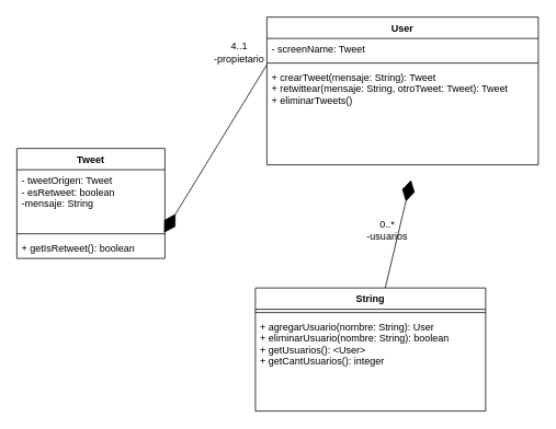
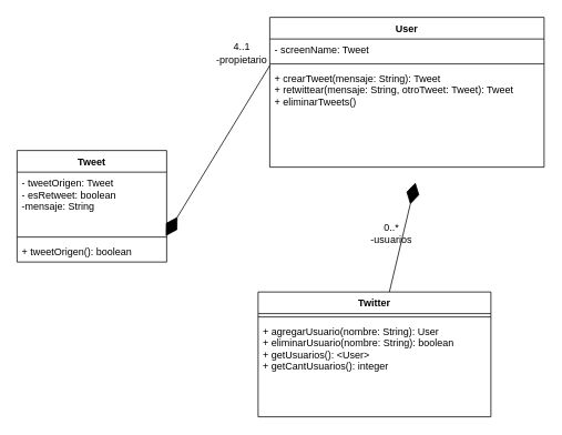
  <mxCell id="0" />
  <mxCell id="1" parent="0" />
  <mxCell id="2" value="User&#10;" style="swimlane;fontStyle=1;align=center;verticalAlign=top;childLayout=stackLayout;horizontal=1;startSize=26;horizontalStack=0;resizeParent=1;resizeParentMax=0;resizeLast=0;collapsible=1;marginBottom=0;" vertex="1" parent="1"><mxGeometry x="324" y="20" width="330" height="180" as="geometry" /></mxCell>
  <mxCell id="3" value="- screenName: Tweet" style="text;strokeColor=none;fillColor=none;align=left;verticalAlign=top;spacingLeft=4;spacingRight=4;overflow=hidden;rotatable=0;points=[[0,0.5],[1,0.5]];portConstraint=eastwest;" vertex="1" parent="2"><mxGeometry y="26" width="330" height="26" as="geometry" /></mxCell>
  <mxCell id="4" value="" style="line;strokeWidth=1;fillColor=none;align=left;verticalAlign=middle;spacingTop=-1;spacingLeft=3;spacingRight=3;rotatable=0;labelPosition=right;points=[];portConstraint=eastwest;" vertex="1" parent="2"><mxGeometry y="52" width="330" height="8" as="geometry" /></mxCell>
  <mxCell id="5" value="+ crearTweet(mensaje: String): Tweet&#10;+ retwittear(mensaje: String, otroTweet: Tweet): Tweet&#10;+ eliminarTweets()&#10;" style="text;strokeColor=none;fillColor=none;align=left;verticalAlign=top;spacingLeft=4;spacingRight=4;overflow=hidden;rotatable=0;points=[[0,0.5],[1,0.5]];portConstraint=eastwest;" vertex="1" parent="2"><mxGeometry y="60" width="330" height="120" as="geometry" /></mxCell>
  <mxCell id="6" value="Tweet" style="swimlane;fontStyle=1;align=center;verticalAlign=top;childLayout=stackLayout;horizontal=1;startSize=26;horizontalStack=0;resizeParent=1;resizeParentMax=0;resizeLast=0;collapsible=1;marginBottom=0;" vertex="1" parent="1"><mxGeometry x="20" y="180" width="180" height="134" as="geometry" /></mxCell>
  <mxCell id="7" value="- tweetOrigen: Tweet&#10;- esRetweet: boolean&#10;-mensaje: String&#10;" style="text;strokeColor=none;fillColor=none;align=left;verticalAlign=top;spacingLeft=4;spacingRight=4;overflow=hidden;rotatable=0;points=[[0,0.5],[1,0.5]];portConstraint=eastwest;" vertex="1" parent="6"><mxGeometry y="26" width="180" height="74" as="geometry" /></mxCell>
  <mxCell id="8" value="" style="line;strokeWidth=1;fillColor=none;align=left;verticalAlign=middle;spacingTop=-1;spacingLeft=3;spacingRight=3;rotatable=0;labelPosition=right;points=[];portConstraint=eastwest;" vertex="1" parent="6"><mxGeometry y="100" width="180" height="8" as="geometry" /></mxCell>
- <mxCell id="9" value="+ getIsRetweet(): boolean" style="text;strokeColor=none;fillColor=none;align=left;verticalAlign=top;spacingLeft=4;spacingRight=4;overflow=hidden;rotatable=0;points=[[0,0.5],[1,0.5]];portConstraint=eastwest;" vertex="1" parent="6"><mxGeometry y="108" width="180" height="26" as="geometry" /></mxCell>
+ <mxCell id="9" value="+ tweetOrigen(): boolean" style="text;strokeColor=none;fillColor=none;align=left;verticalAlign=top;spacingLeft=4;spacingRight=4;overflow=hidden;rotatable=0;points=[[0,0.5],[1,0.5]];portConstraint=eastwest;" vertex="1" parent="6"><mxGeometry y="108" width="180" height="26" as="geometry" /></mxCell>
  <mxCell id="10" value="" style="endArrow=diamondThin;endFill=1;endSize=24;html=1;rounded=0;entryX=0.994;entryY=1.038;entryDx=0;entryDy=0;entryPerimeter=0;exitX=0;exitY=1.231;exitDx=0;exitDy=0;exitPerimeter=0;" edge="1" parent="1" source="3" target="7"><mxGeometry width="160" relative="1" as="geometry"><mxPoint x="290" y="110" as="sourcePoint" /><mxPoint x="350" y="380" as="targetPoint" /></mxGeometry></mxCell>
- <mxCell id="11" value="String" style="swimlane;fontStyle=1;align=center;verticalAlign=top;childLayout=stackLayout;horizontal=1;startSize=26;horizontalStack=0;resizeParent=1;resizeParentMax=0;resizeLast=0;collapsible=1;marginBottom=0;" vertex="1" parent="1"><mxGeometry x="310" y="350" width="280" height="150" as="geometry" /></mxCell>
+ <mxCell id="11" value="Twitter" style="swimlane;fontStyle=1;align=center;verticalAlign=top;childLayout=stackLayout;horizontal=1;startSize=26;horizontalStack=0;resizeParent=1;resizeParentMax=0;resizeLast=0;collapsible=1;marginBottom=0;" vertex="1" parent="1"><mxGeometry x="310" y="350" width="280" height="150" as="geometry" /></mxCell>
  <mxCell id="12" value="" style="line;strokeWidth=1;fillColor=none;align=left;verticalAlign=middle;spacingTop=-1;spacingLeft=3;spacingRight=3;rotatable=0;labelPosition=right;points=[];portConstraint=eastwest;" vertex="1" parent="11"><mxGeometry y="26" width="280" height="8" as="geometry" /></mxCell>
  <mxCell id="13" value="+ agregarUsuario(nombre: String): User&#10;+ eliminarUsuario(nombre: String): boolean&#10;+ getUsuarios(): &lt;User&gt; &#10;+ getCantUsuarios(): integer&#10;" style="text;strokeColor=none;fillColor=none;align=left;verticalAlign=top;spacingLeft=4;spacingRight=4;overflow=hidden;rotatable=0;points=[[0,0.5],[1,0.5]];portConstraint=eastwest;" vertex="1" parent="11"><mxGeometry y="34" width="280" height="116" as="geometry" /></mxCell>
  <mxCell id="14" value="" style="endArrow=diamondThin;endFill=1;endSize=24;html=1;rounded=0;entryX=0.531;entryY=1.154;entryDx=0;entryDy=0;entryPerimeter=0;" edge="1" parent="1" source="11" target="5"><mxGeometry width="160" relative="1" as="geometry"><mxPoint x="330" y="188.006" as="sourcePoint" /><mxPoint x="189.04" y="242.988" as="targetPoint" /></mxGeometry></mxCell>
  <mxCell id="15" value="0..*&lt;br&gt;-usuarios" style="text;html=1;align=center;verticalAlign=middle;resizable=0;points=[];autosize=1;strokeColor=none;fillColor=none;" vertex="1" parent="1"><mxGeometry x="440" y="265" width="60" height="30" as="geometry" /></mxCell>
  <mxCell id="16" value="4..1&lt;br&gt;-propietario" style="text;html=1;align=center;verticalAlign=middle;resizable=0;points=[];autosize=1;strokeColor=none;fillColor=none;" vertex="1" parent="1"><mxGeometry x="250" y="48" width="80" height="30" as="geometry" /></mxCell>
